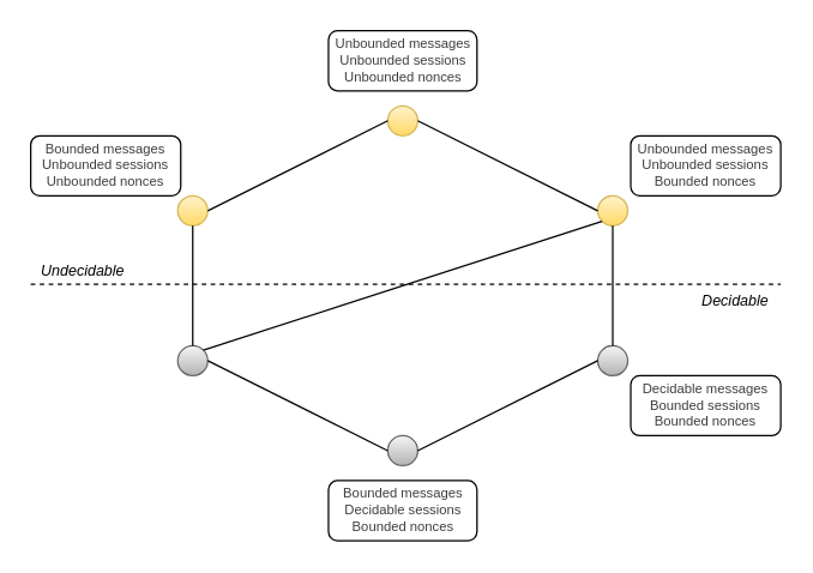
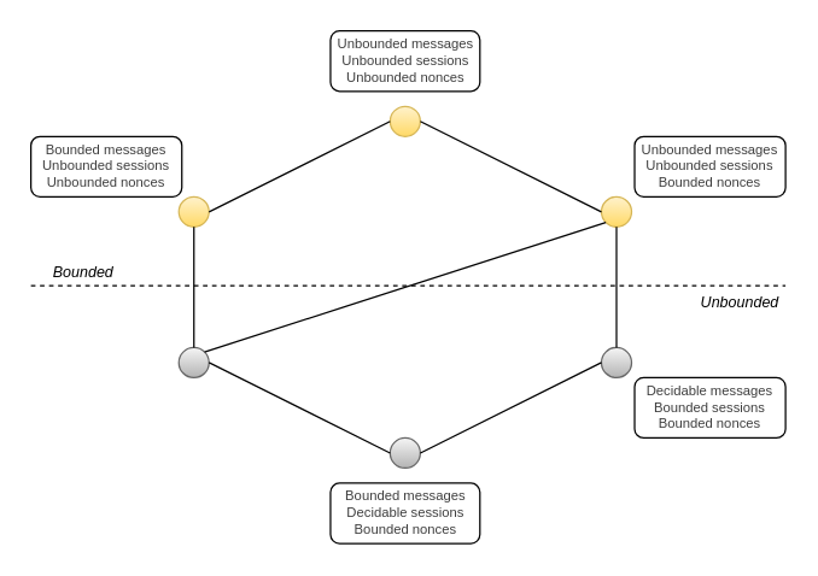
  <mxCell id="0" />
  <mxCell id="1" parent="0" />
  <mxCell id="2" value="" style="ellipse;whiteSpace=wrap;html=1;aspect=fixed;fillColor=#fff2cc;strokeColor=#d6b656;rounded=1;gradientColor=#ffd966;" vertex="1" parent="1"><mxGeometry x="118" y="130" width="20" height="20" as="geometry" /></mxCell>
  <mxCell id="3" value="" style="endArrow=none;dashed=1;html=1;" edge="1" parent="1"><mxGeometry width="50" height="50" relative="1" as="geometry"><mxPoint y="189" as="sourcePoint" x="20" /><mxPoint x="520" y="189" as="targetPoint" /></mxGeometry></mxCell>
  <mxCell id="4" value="" style="ellipse;whiteSpace=wrap;html=1;aspect=fixed;fillColor=#fff2cc;strokeColor=#d6b656;rounded=1;gradientColor=#ffd966;" vertex="1" parent="1"><mxGeometry x="258" y="70" width="20" height="20" as="geometry" /></mxCell>
  <mxCell id="5" value="" style="ellipse;whiteSpace=wrap;html=1;aspect=fixed;fillColor=#fff2cc;strokeColor=#d6b656;rounded=1;gradientColor=#ffd966;" vertex="1" parent="1"><mxGeometry x="398" y="130" width="20" height="20" as="geometry" /></mxCell>
  <mxCell id="6" value="&lt;div style=&quot;font-size: 9px;&quot;&gt;Bounded messages&lt;/div&gt;&lt;div style=&quot;font-size: 9px;&quot;&gt;Unbounded sessions&lt;/div&gt;&lt;div style=&quot;font-size: 9px;&quot;&gt;Unbounded nonces&lt;br style=&quot;font-size: 9px;&quot;&gt;&lt;/div&gt;" style="text;html=1;align=center;verticalAlign=middle;whiteSpace=wrap;fontSize=9;strokeColor=#000000;strokeWidth=1;rounded=1;fontColor=#3D3D3D;" vertex="1" parent="1"><mxGeometry y="90" width="100" height="40" as="geometry" x="20" /></mxCell>
- <mxCell id="7" value="Undecidable" style="text;html=1;strokeColor=none;fillColor=none;align=center;verticalAlign=middle;whiteSpace=wrap;fontStyle=2;fontSize=10;rounded=1;" vertex="1" parent="1"><mxGeometry y="170" width="70" height="20" as="geometry" x="20" /></mxCell>
- <mxCell id="8" value="Decidable" style="text;html=1;strokeColor=none;fillColor=none;align=center;verticalAlign=middle;whiteSpace=wrap;fontStyle=2;fontSize=10;rounded=1;" vertex="1" parent="1"><mxGeometry x="460" y="190" width="60" height="20" as="geometry" /></mxCell>
+ <mxCell id="7" value="Bounded" style="text;html=1;strokeColor=none;fillColor=none;align=center;verticalAlign=middle;whiteSpace=wrap;fontStyle=2;fontSize=10;rounded=1;" vertex="1" parent="1"><mxGeometry y="170" width="70" height="20" as="geometry" x="20" /></mxCell>
+ <mxCell id="8" value="Unbounded" style="text;html=1;strokeColor=none;fillColor=none;align=center;verticalAlign=middle;whiteSpace=wrap;fontStyle=2;fontSize=10;rounded=1;" vertex="1" parent="1"><mxGeometry x="460" y="190" width="60" height="20" as="geometry" /></mxCell>
  <mxCell id="9" value="" style="endArrow=none;html=1;fontSize=10;exitX=1;exitY=0.5;exitDx=0;exitDy=0;entryX=0;entryY=0.5;entryDx=0;entryDy=0;" edge="1" parent="1" source="2" target="4"><mxGeometry width="50" height="50" relative="1" as="geometry"><mxPoint x="218" y="180" as="sourcePoint" /><mxPoint x="238" y="140" as="targetPoint" /></mxGeometry></mxCell>
  <mxCell id="10" value="" style="endArrow=none;html=1;fontSize=10;exitX=1;exitY=0.5;exitDx=0;exitDy=0;entryX=0;entryY=0.5;entryDx=0;entryDy=0;" edge="1" parent="1" source="4" target="5"><mxGeometry width="50" height="50" relative="1" as="geometry"><mxPoint x="218" y="180" as="sourcePoint" /><mxPoint x="268" y="130" as="targetPoint" /></mxGeometry></mxCell>
  <mxCell id="11" value="" style="ellipse;whiteSpace=wrap;html=1;aspect=fixed;fillColor=#f5f5f5;strokeColor=#666666;rounded=1;gradientColor=#b3b3b3;" vertex="1" parent="1"><mxGeometry x="118" y="230" width="20" height="20" as="geometry" /></mxCell>
  <mxCell id="12" value="" style="ellipse;whiteSpace=wrap;html=1;aspect=fixed;fillColor=#f5f5f5;strokeColor=#666666;rounded=1;gradientColor=#b3b3b3;" vertex="1" parent="1"><mxGeometry x="258" y="290" width="20" height="20" as="geometry" /></mxCell>
  <mxCell id="13" value="" style="ellipse;whiteSpace=wrap;html=1;aspect=fixed;fillColor=#f5f5f5;strokeColor=#666666;rounded=1;gradientColor=#b3b3b3;" vertex="1" parent="1"><mxGeometry x="398" y="230" width="20" height="20" as="geometry" /></mxCell>
  <mxCell id="14" value="" style="endArrow=none;html=1;fontSize=10;exitX=1;exitY=0.5;exitDx=0;exitDy=0;entryX=0;entryY=0.5;entryDx=0;entryDy=0;" edge="1" parent="1" source="11" target="12"><mxGeometry width="50" height="50" relative="1" as="geometry"><mxPoint x="218" y="310" as="sourcePoint" /><mxPoint x="238" y="270" as="targetPoint" /></mxGeometry></mxCell>
  <mxCell id="15" value="" style="endArrow=none;html=1;fontSize=10;exitX=1;exitY=0.5;exitDx=0;exitDy=0;entryX=0;entryY=0.5;entryDx=0;entryDy=0;" edge="1" parent="1" source="12" target="13"><mxGeometry width="50" height="50" relative="1" as="geometry"><mxPoint x="218" y="310" as="sourcePoint" /><mxPoint x="268" y="260" as="targetPoint" /></mxGeometry></mxCell>
  <mxCell id="16" value="" style="endArrow=none;html=1;fontSize=10;exitX=0.5;exitY=0;exitDx=0;exitDy=0;entryX=0.5;entryY=1;entryDx=0;entryDy=0;" edge="1" parent="1" source="11" target="2"><mxGeometry width="50" height="50" relative="1" as="geometry"><mxPoint x="238" y="200" as="sourcePoint" /><mxPoint x="288" y="150" as="targetPoint" /></mxGeometry></mxCell>
  <mxCell id="17" value="" style="endArrow=none;html=1;fontSize=10;entryX=0.5;entryY=1;entryDx=0;entryDy=0;exitX=0.5;exitY=0;exitDx=0;exitDy=0;" edge="1" parent="1" source="13" target="5"><mxGeometry width="50" height="50" relative="1" as="geometry"><mxPoint x="468" y="160" as="sourcePoint" /><mxPoint x="458" y="160" as="targetPoint" /></mxGeometry></mxCell>
  <mxCell id="18" value="&lt;div style=&quot;font-size: 9px&quot;&gt;Unbounded messages&lt;/div&gt;&lt;div style=&quot;font-size: 9px&quot;&gt;Unbounded sessions&lt;/div&gt;&lt;div style=&quot;font-size: 9px&quot;&gt;Unbounded nonces&lt;br style=&quot;font-size: 9px&quot;&gt;&lt;/div&gt;" style="text;html=1;align=center;verticalAlign=middle;whiteSpace=wrap;fontSize=9;strokeColor=#000000;strokeWidth=1;rounded=1;fontColor=#3D3D3D;" vertex="1" parent="1"><mxGeometry x="218.5" width="99" height="40" as="geometry" y="20" /></mxCell>
  <mxCell id="19" value="&lt;div style=&quot;font-size: 9px&quot;&gt;Unbounded messages&lt;/div&gt;&lt;div style=&quot;font-size: 9px&quot;&gt;Unbounded sessions&lt;/div&gt;&lt;div style=&quot;font-size: 9px&quot;&gt;Bounded nonces&lt;br style=&quot;font-size: 9px&quot;&gt;&lt;/div&gt;" style="text;html=1;align=center;verticalAlign=middle;whiteSpace=wrap;fontSize=9;strokeColor=#000000;strokeWidth=1;rounded=1;fontColor=#3D3D3D;" vertex="1" parent="1"><mxGeometry x="420" y="90" width="100" height="40" as="geometry" /></mxCell>
  <mxCell id="20" value="&lt;div style=&quot;font-size: 9px&quot;&gt;Decidable messages&lt;/div&gt;&lt;div style=&quot;font-size: 9px&quot;&gt;Bounded sessions&lt;/div&gt;&lt;div style=&quot;font-size: 9px&quot;&gt;Bounded nonces&lt;br style=&quot;font-size: 9px&quot;&gt;&lt;/div&gt;" style="text;html=1;align=center;verticalAlign=middle;whiteSpace=wrap;fontSize=9;strokeColor=#000000;strokeWidth=1;rounded=1;fontColor=#3D3D3D;" vertex="1" parent="1"><mxGeometry x="420" y="250" width="100" height="40" as="geometry" /></mxCell>
  <mxCell id="21" value="&lt;div style=&quot;font-size: 9px&quot;&gt;Bounded messages&lt;/div&gt;&lt;div style=&quot;font-size: 9px&quot;&gt;Decidable sessions&lt;/div&gt;&lt;div style=&quot;font-size: 9px&quot;&gt;Bounded nonces&lt;br style=&quot;font-size: 9px&quot;&gt;&lt;/div&gt;" style="text;html=1;align=center;verticalAlign=middle;whiteSpace=wrap;fontSize=9;strokeColor=#000000;strokeWidth=1;rounded=1;fontColor=#3D3D3D;" vertex="1" parent="1"><mxGeometry x="218.5" y="320" width="99" height="40" as="geometry" /></mxCell>
  <mxCell id="22" value="" style="endArrow=none;html=1;fontSize=9;exitX=1;exitY=0;exitDx=0;exitDy=0;entryX=0;entryY=1;entryDx=0;entryDy=0;" edge="1" parent="1" source="11" target="5"><mxGeometry width="50" height="50" relative="1" as="geometry"><mxPoint x="220" y="220" as="sourcePoint" /><mxPoint x="270" y="170" as="targetPoint" /></mxGeometry></mxCell>
